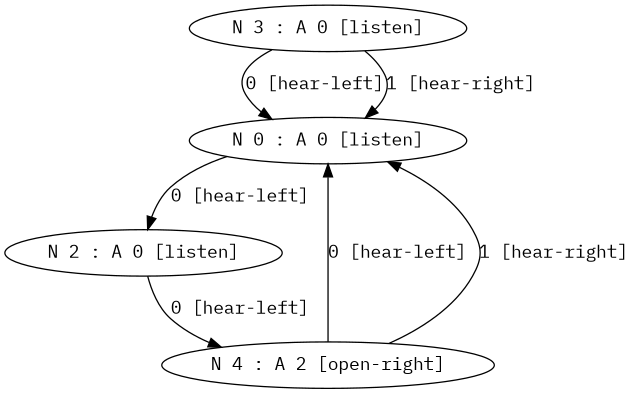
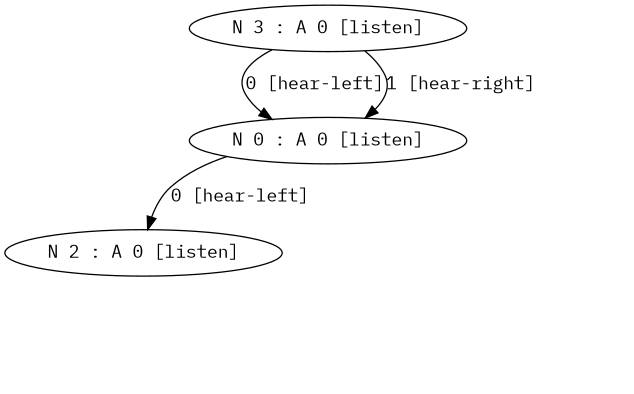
  digraph {
    fontname="IBM Plex Mono"
    node [fontname="IBM Plex Mono"]
    edge [fontname="IBM Plex Mono"]
    n1 [label="N 0 : A 0 [listen]"]
    n2 [label="N 2 : A 0 [listen]"]
-   n3 [label="N 4 : A 2 [open-right]"]
    n4 [label="N 3 : A 0 [listen]"]
    n1 -> n2 [label="0 [hear-left]"]
-   n2 -> n3 [label="0 [hear-left]"]
-   n3 -> n1 [label="0 [hear-left]"]
-   n3 -> n1 [label="1 [hear-right]"]
    n4 -> n1 [label="0 [hear-left]"]
    n4 -> n1 [label="1 [hear-right]"]
  }
